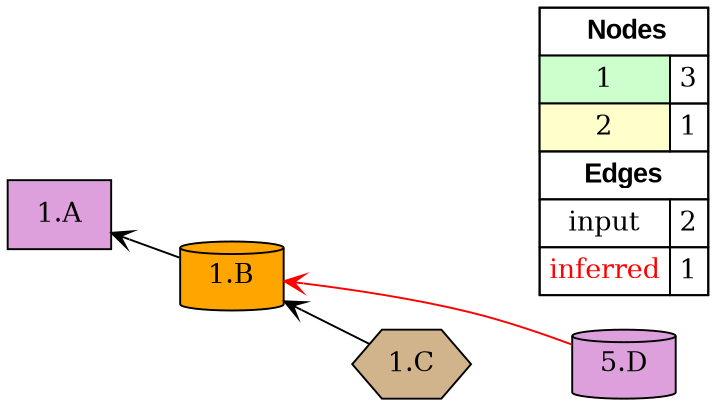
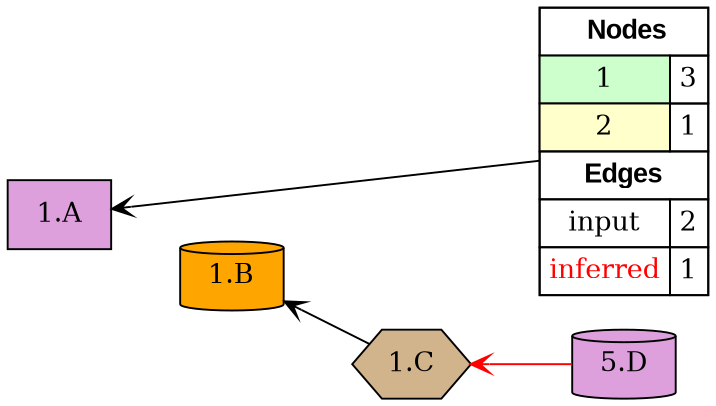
  digraph {
    rankdir=RL
    node [fillcolor=plum shape=box style=filled]
    edge [arrowhead=vee color="#000000" constraint=true penwidth=1 style=solid]
    n1 [fillcolor=white label=<   <TABLE BORDER="0" CELLBORDER="1" CELLSPACING="0" CELLPADDING="4">  <TR> <TD COLSPAN="2"><font face="Arial Black"> Nodes</font></TD> </TR>  <TR>   <TD bgcolor="#CCFFCC">1</TD>   <TD>3</TD>   </TR>  <TR>   <TD bgcolor="#FFFFCC">2</TD>   <TD>1</TD>   </TR>  <TR> <TD COLSPAN="2"><font face = "Arial Black"> Edges </font></TD> </TR>  <TR>   <TD><font color ="#000000">input</font></TD>   <TD>2</TD>   </TR>  <TR>   <TD><font color ="#FF0000">inferred</font></TD>   <TD>1</TD>   </TR>  </TABLE>   > margin=0]
    "1.B" [fillcolor=orange shape=cylinder]
    "1.A"
    "1.C" [fillcolor=tan shape=hexagon]
    n5 [label="5.D" shape=cylinder]
    subgraph sub_1 {
      rank=min
      n1
    }
-   "1.B" -> "1.A"
+   n1 -> "1.A"
    "1.C" -> "1.B"
-   n5 -> "1.B" [color="#FF0000"]
+   n5 -> "1.C" [color="#FF0000"]
  }
